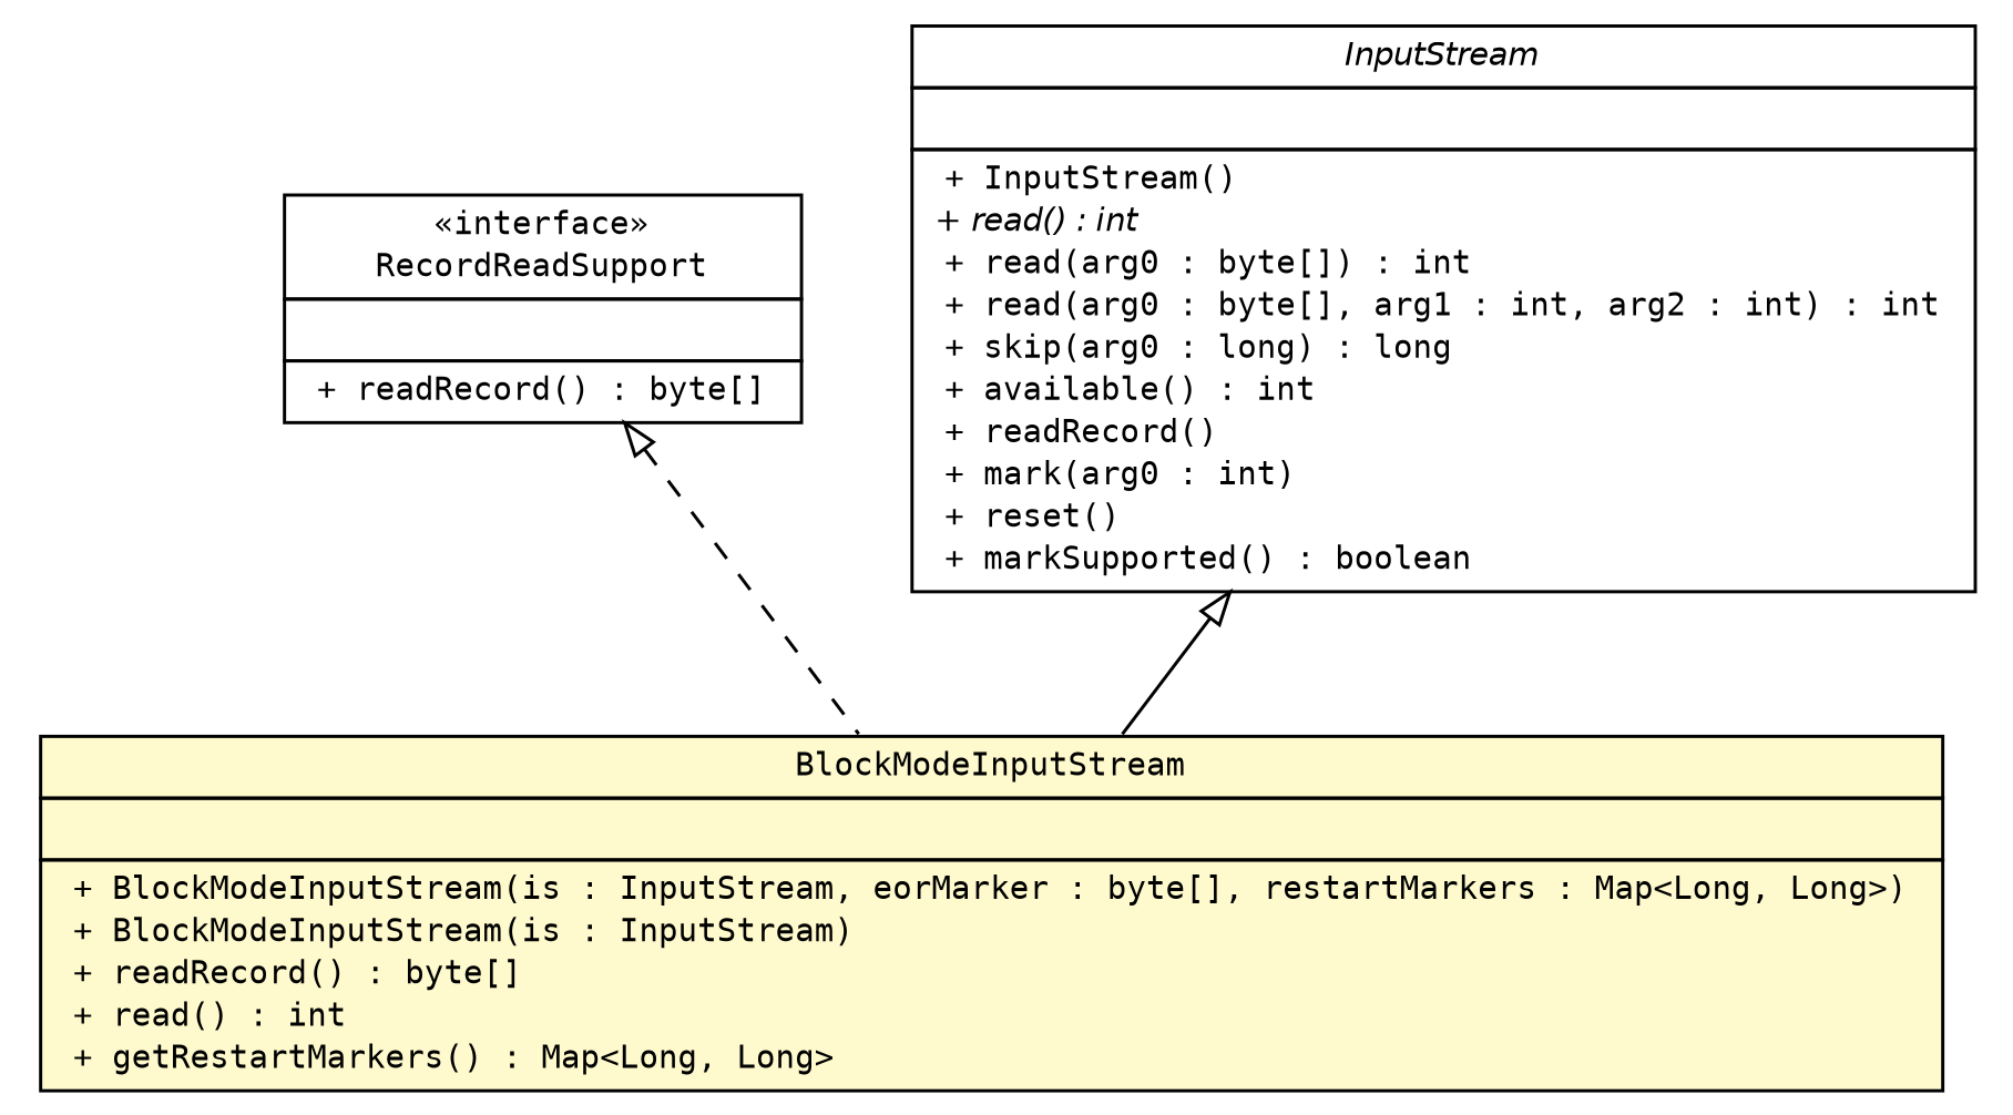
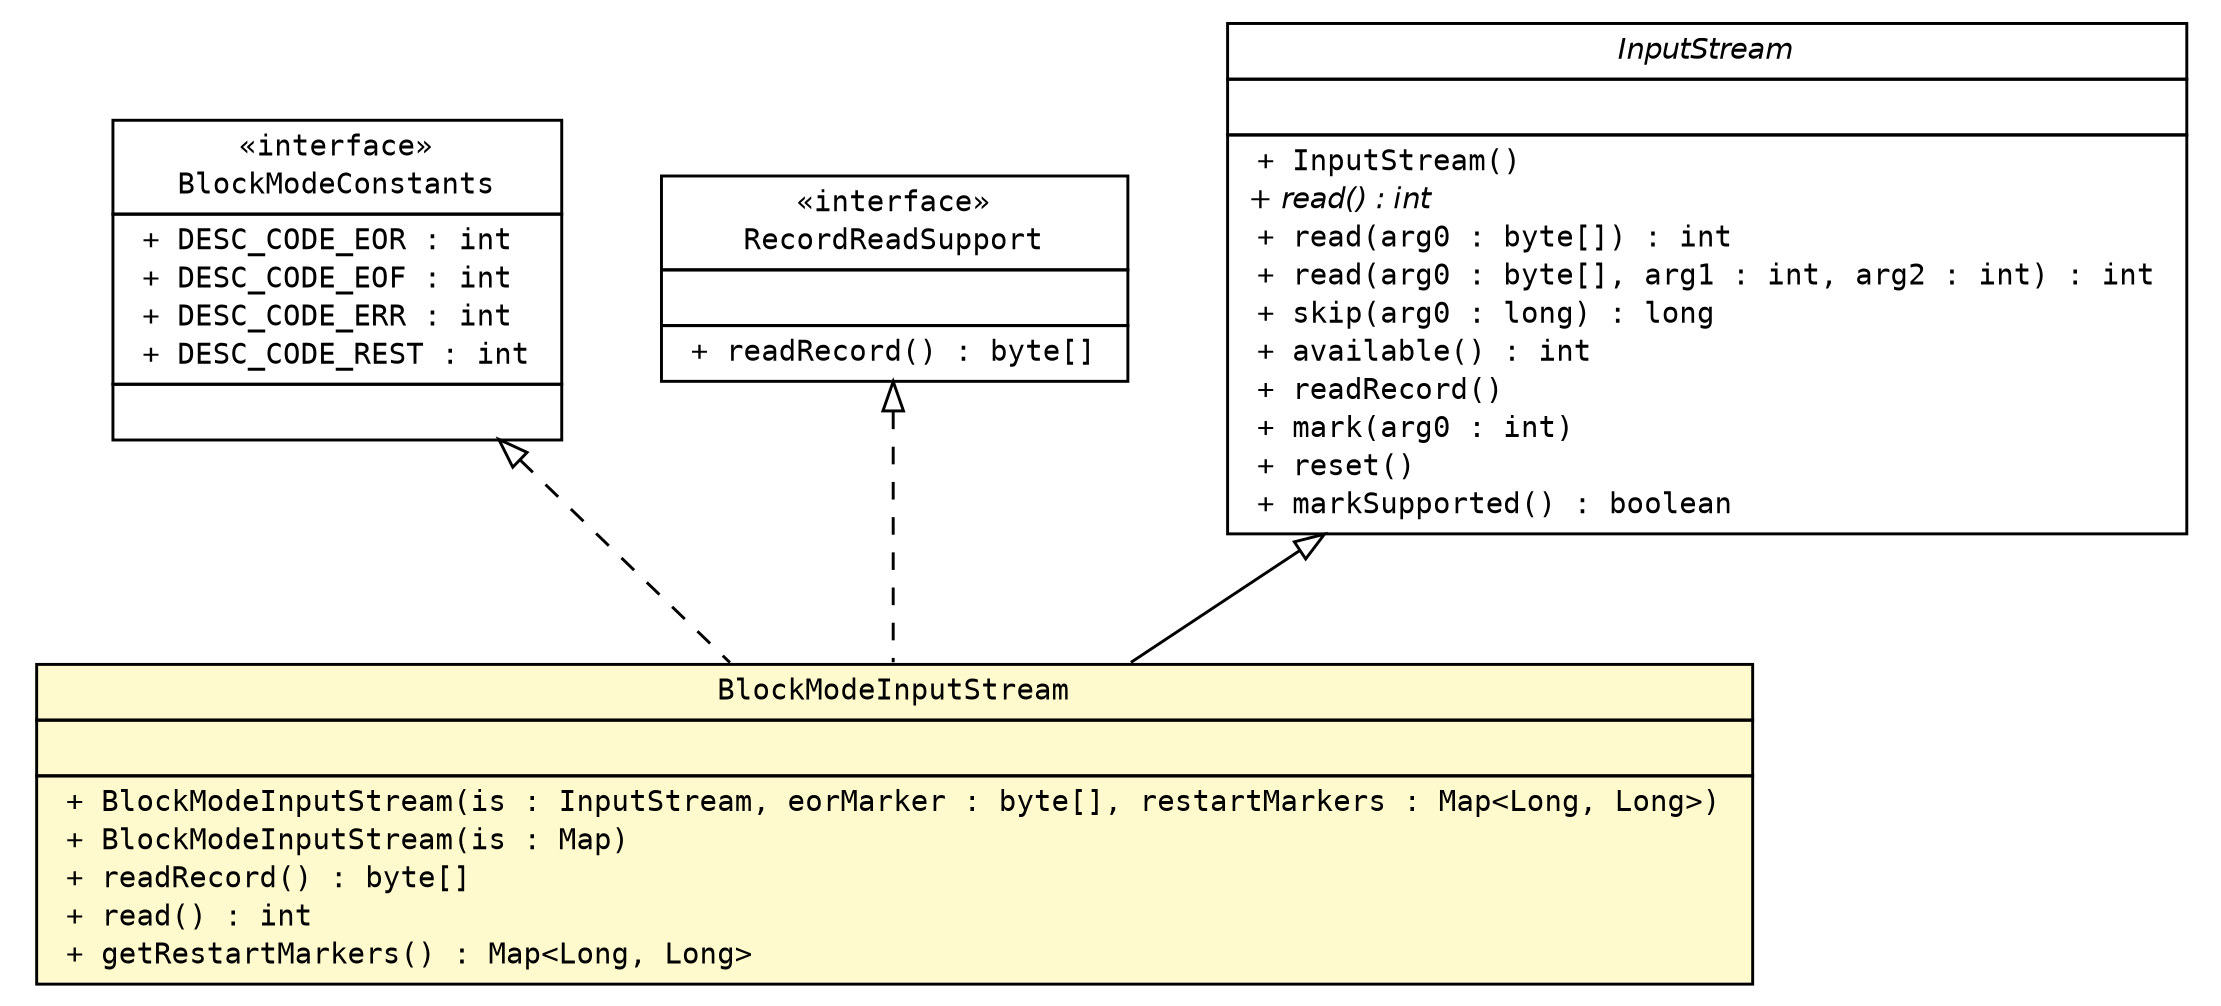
  digraph {
    fontname="DejaVu Sans Mono"
    nodesep=0.25
    ranksep=0.5
    node [fontcolor=black fontname="DejaVu Sans Mono" fontsize=10.0 shape=plaintext]
    edge [arrowtail=empty dir=back fontname="DejaVu Sans Mono" fontsize=10 headport=p labelfontname=Helvetica labelfontsize=10 style=dashed tailport=p]
-   n1 [label=<<table title="com.apporiented.hermesftp.streams.BlockModeInputStream" border="0" cellborder="1" cellspacing="0" cellpadding="2" port="p" bgcolor="lemonChiffon" href="./BlockModeInputStream.html"> 		<tr><td><table border="0" cellspacing="0" cellpadding="1"> <tr><td align="center" balign="center"> BlockModeInputStream </td></tr> 		</table></td></tr> 		<tr><td><table border="0" cellspacing="0" cellpadding="1"> <tr><td align="left" balign="left">  </td></tr> 		</table></td></tr> 		<tr><td><table border="0" cellspacing="0" cellpadding="1"> <tr><td align="left" balign="left"> + BlockModeInputStream(is : InputStream, eorMarker : byte[], restartMarkers : Map&lt;Long, Long&gt;) </td></tr> <tr><td align="left" balign="left"> + BlockModeInputStream(is : InputStream) </td></tr> <tr><td align="left" balign="left"> + readRecord() : byte[] </td></tr> <tr><td align="left" balign="left"> + read() : int </td></tr> <tr><td align="left" balign="left"> + getRestartMarkers() : Map&lt;Long, Long&gt; </td></tr> 		</table></td></tr> 		</table>>]
+   n1 [label=<<table title="com.apporiented.hermesftp.streams.BlockModeInputStream" border="0" cellborder="1" cellspacing="0" cellpadding="2" port="p" bgcolor="lemonChiffon" href="./BlockModeInputStream.html"> 		<tr><td><table border="0" cellspacing="0" cellpadding="1"> <tr><td align="center" balign="center"> BlockModeInputStream </td></tr> 		</table></td></tr> 		<tr><td><table border="0" cellspacing="0" cellpadding="1"> <tr><td align="left" balign="left">  </td></tr> 		</table></td></tr> 		<tr><td><table border="0" cellspacing="0" cellpadding="1"> <tr><td align="left" balign="left"> + BlockModeInputStream(is : InputStream, eorMarker : byte[], restartMarkers : Map&lt;Long, Long&gt;) </td></tr> <tr><td align="left" balign="left"> + BlockModeInputStream(is : Map) </td></tr> <tr><td align="left" balign="left"> + readRecord() : byte[] </td></tr> <tr><td align="left" balign="left"> + read() : int </td></tr> <tr><td align="left" balign="left"> + getRestartMarkers() : Map&lt;Long, Long&gt; </td></tr> 		</table></td></tr> 		</table>>]
+   n2 [label=<<table title="com.apporiented.hermesftp.streams.BlockModeConstants" border="0" cellborder="1" cellspacing="0" cellpadding="2" port="p" href="./BlockModeConstants.html"> 		<tr><td><table border="0" cellspacing="0" cellpadding="1"> <tr><td align="center" balign="center"> &#171;interface&#187; </td></tr> <tr><td align="center" balign="center"> BlockModeConstants </td></tr> 		</table></td></tr> 		<tr><td><table border="0" cellspacing="0" cellpadding="1"> <tr><td align="left" balign="left"> + DESC_CODE_EOR : int </td></tr> <tr><td align="left" balign="left"> + DESC_CODE_EOF : int </td></tr> <tr><td align="left" balign="left"> + DESC_CODE_ERR : int </td></tr> <tr><td align="left" balign="left"> + DESC_CODE_REST : int </td></tr> 		</table></td></tr> 		<tr><td><table border="0" cellspacing="0" cellpadding="1"> <tr><td align="left" balign="left">  </td></tr> 		</table></td></tr> 		</table>>]
    n3 [label=<<table title="com.apporiented.hermesftp.streams.RecordReadSupport" border="0" cellborder="1" cellspacing="0" cellpadding="2" port="p" href="./RecordReadSupport.html"> 		<tr><td><table border="0" cellspacing="0" cellpadding="1"> <tr><td align="center" balign="center"> &#171;interface&#187; </td></tr> <tr><td align="center" balign="center"> RecordReadSupport </td></tr> 		</table></td></tr> 		<tr><td><table border="0" cellspacing="0" cellpadding="1"> <tr><td align="left" balign="left">  </td></tr> 		</table></td></tr> 		<tr><td><table border="0" cellspacing="0" cellpadding="1"> <tr><td align="left" balign="left"> + readRecord() : byte[] </td></tr> 		</table></td></tr> 		</table>>]
    n4 [label=<<table title="java.io.InputStream" border="0" cellborder="1" cellspacing="0" cellpadding="2" port="p" href="http://java.sun.com/j2se/1.4.2/docs/api/java/io/InputStream.html"> 		<tr><td><table border="0" cellspacing="0" cellpadding="1"> <tr><td align="center" balign="center"><font face="Helvetica-Oblique"> InputStream </font></td></tr> 		</table></td></tr> 		<tr><td><table border="0" cellspacing="0" cellpadding="1"> <tr><td align="left" balign="left">  </td></tr> 		</table></td></tr> 		<tr><td><table border="0" cellspacing="0" cellpadding="1"> <tr><td align="left" balign="left"> + InputStream() </td></tr> <tr><td align="left" balign="left"><font face="Helvetica-Oblique" point-size="10.0"> + read() : int </font></td></tr> <tr><td align="left" balign="left"> + read(arg0 : byte[]) : int </td></tr> <tr><td align="left" balign="left"> + read(arg0 : byte[], arg1 : int, arg2 : int) : int </td></tr> <tr><td align="left" balign="left"> + skip(arg0 : long) : long </td></tr> <tr><td align="left" balign="left"> + available() : int </td></tr> <tr><td align="left" balign="left"> + readRecord() </td></tr> <tr><td align="left" balign="left"> + mark(arg0 : int) </td></tr> <tr><td align="left" balign="left"> + reset() </td></tr> <tr><td align="left" balign="left"> + markSupported() : boolean </td></tr> 		</table></td></tr> 		</table>>]
+   n2 -> n1
    n3 -> n1
    n4 -> n1 [style=""]
  }
